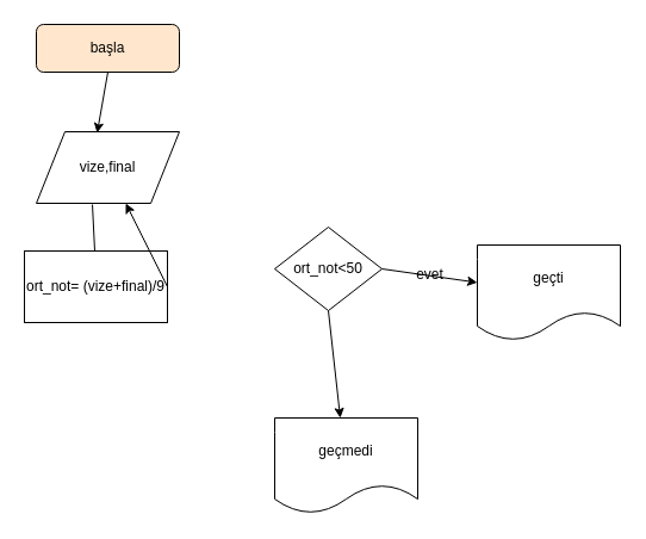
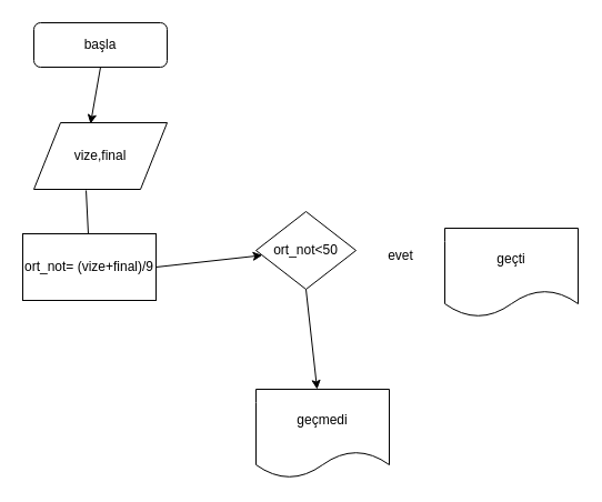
  <mxCell id="0" />
  <mxCell id="1" parent="0" />
  <mxCell id="2" value="&lt;span style=&quot;color: rgba(0 , 0 , 0 , 0) ; font-family: monospace ; font-size: 0px&quot;&gt;%3CmxGraphModel%3E%3Croot%3E%3CmxCell%20id%3D%220%22%2F%3E%3CmxCell%20id%3D%221%22%20parent%3D%220%22%2F%3E%3CmxCell%20id%3D%222%22%20value%3D%22ba%C5%9Fla%22%20style%3D%22rounded%3D1%3BwhiteSpace%3Dwrap%3Bhtml%3D1%3BfontSize%3D12%3Bglass%3D0%3BstrokeWidth%3D1%3Bshadow%3D0%3B%22%20vertex%3D%221%22%20parent%3D%221%22%3E%3CmxGeometry%20x%3D%22160%22%20y%3D%2280%22%20width%3D%22120%22%20height%3D%2240%22%20as%3D%22geometry%22%2F%3E%3C%2FmxCell%3E%3CmxCell%20id%3D%223%22%20value%3D%22x%2Cy%22%20style%3D%22shape%3Dparallelogram%3Bperimeter%3DparallelogramPerimeter%3BwhiteSpace%3Dwrap%3Bhtml%3D1%3B%22%20vertex%3D%221%22%20parent%3D%221%22%3E%3CmxGeometry%20x%3D%22170%22%20y%3D%22170%22%20width%3D%22120%22%20height%3D%2260%22%20as%3D%22geometry%22%2F%3E%3C%2FmxCell%3E%3CmxCell%20id%3D%224%22%20value%3D%22%22%20style%3D%22endArrow%3Dclassic%3Bhtml%3D1%3BexitX%3D0.5%3BexitY%3D1%3BexitDx%3D0%3BexitDy%3D0%3BentryX%3D0.425%3BentryY%3D0.017%3BentryDx%3D0%3BentryDy%3D0%3BentryPerimeter%3D0%3B%22%20edge%3D%221%22%20source%3D%222%22%20target%3D%223%22%20parent%3D%221%22%3E%3CmxGeometry%20width%3D%2250%22%20height%3D%2250%22%20relative%3D%221%22%20as%3D%22geometry%22%3E%3CmxPoint%20x%3D%2290%22%20y%3D%22210%22%20as%3D%22sourcePoint%22%2F%3E%3CmxPoint%20x%3D%22140%22%20y%3D%22160%22%20as%3D%22targetPoint%22%2F%3E%3C%2FmxGeometry%3E%3C%2FmxCell%3E%3C%2Froot%3E%3C%2FmxGraphModel%3Ev&lt;/span&gt;&lt;span style=&quot;color: rgba(0 , 0 , 0 , 0) ; font-family: monospace ; font-size: 0px&quot;&gt;%3CmxGraphModel%3E%3Croot%3E%3CmxCell%20id%3D%220%22%2F%3E%3CmxCell%20id%3D%221%22%20parent%3D%220%22%2F%3E%3CmxCell%20id%3D%222%22%20value%3D%22ba%C5%9Fla%22%20style%3D%22rounded%3D1%3BwhiteSpace%3Dwrap%3Bhtml%3D1%3BfontSize%3D12%3Bglass%3D0%3BstrokeWidth%3D1%3Bshadow%3D0%3B%22%20vertex%3D%221%22%20parent%3D%221%22%3E%3CmxGeometry%20x%3D%22160%22%20y%3D%2280%22%20width%3D%22120%22%20height%3D%2240%22%20as%3D%22geometry%22%2F%3E%3C%2FmxCell%3E%3CmxCell%20id%3D%223%22%20value%3D%22x%2Cy%22%20style%3D%22shape%3Dparallelogram%3Bperimeter%3DparallelogramPerimeter%3BwhiteSpace%3Dwrap%3Bhtml%3D1%3B%22%20vertex%3D%221%22%20parent%3D%221%22%3E%3CmxGeometry%20x%3D%22170%22%20y%3D%22170%22%20width%3D%22120%22%20height%3D%2260%22%20as%3D%22geometry%22%2F%3E%3C%2FmxCell%3E%3CmxCell%20id%3D%224%22%20value%3D%22%22%20style%3D%22endArrow%3Dclassic%3Bhtml%3D1%3BexitX%3D0.5%3BexitY%3D1%3BexitDx%3D0%3BexitDy%3D0%3BentryX%3D0.425%3BentryY%3D0.017%3BentryDx%3D0%3BentryDy%3D0%3BentryPerimeter%3D0%3B%22%20edge%3D%221%22%20source%3D%222%22%20target%3D%223%22%20parent%3D%221%22%3E%3CmxGeometry%20width%3D%2250%22%20height%3D%2250%22%20relative%3D%221%22%20as%3D%22geometry%22%3E%3CmxPoint%20x%3D%2290%22%20y%3D%22210%22%20as%3D%22sourcePoint%22%2F%3E%3CmxPoint%20x%3D%22140%22%20y%3D%22160%22%20as%3D%22targetPoint%22%2F%3E%3C%2FmxGeometry%3E%3C%2FmxCell%3E%3C%2Froot%3E%3C%2FmxGraphModel%3E&lt;/span&gt;&lt;span style=&quot;color: rgba(0 , 0 , 0 , 0) ; font-family: monospace ; font-size: 0px&quot;&gt;%3CmxGraphModel%3E%3Croot%3E%3CmxCell%20id%3D%220%22%2F%3E%3CmxCell%20id%3D%221%22%20parent%3D%220%22%2F%3E%3CmxCell%20id%3D%222%22%20value%3D%22ba%C5%9Fla%22%20style%3D%22rounded%3D1%3BwhiteSpace%3Dwrap%3Bhtml%3D1%3BfontSize%3D12%3Bglass%3D0%3BstrokeWidth%3D1%3Bshadow%3D0%3B%22%20vertex%3D%221%22%20parent%3D%221%22%3E%3CmxGeometry%20x%3D%22160%22%20y%3D%2280%22%20width%3D%22120%22%20height%3D%2240%22%20as%3D%22geometry%22%2F%3E%3C%2FmxCell%3E%3CmxCell%20id%3D%223%22%20value%3D%22x%2Cy%22%20style%3D%22shape%3Dparallelogram%3Bperimeter%3DparallelogramPerimeter%3BwhiteSpace%3Dwrap%3Bhtml%3D1%3B%22%20vertex%3D%221%22%20parent%3D%221%22%3E%3CmxGeometry%20x%3D%22170%22%20y%3D%22170%22%20width%3D%22120%22%20height%3D%2260%22%20as%3D%22geometry%22%2F%3E%3C%2FmxCell%3E%3CmxCell%20id%3D%224%22%20value%3D%22%22%20style%3D%22endArrow%3Dclassic%3Bhtml%3D1%3BexitX%3D0.5%3BexitY%3D1%3BexitDx%3D0%3BexitDy%3D0%3BentryX%3D0.425%3BentryY%3D0.017%3BentryDx%3D0%3BentryDy%3D0%3BentryPerimeter%3D0%3B%22%20edge%3D%221%22%20source%3D%222%22%20target%3D%223%22%20parent%3D%221%22%3E%3CmxGeometry%20width%3D%2250%22%20height%3D%2250%22%20relative%3D%221%22%20as%3D%22geometry%22%3E%3CmxPoint%20x%3D%2290%22%20y%3D%22210%22%20as%3D%22sourcePoint%22%2F%3E%3CmxPoint%20x%3D%22140%22%20y%3D%22160%22%20as%3D%22targetPoint%22%2F%3E%3C%2FmxGeometry%3E%3C%2FmxCell%3E%3C%2Froot%3E%3C%2FmxGraphModel%3E&lt;/span&gt;&lt;span style=&quot;color: rgba(0 , 0 , 0 , 0) ; font-family: monospace ; font-size: 0px&quot;&gt;%3CmxGraphModel%3E%3Croot%3E%3CmxCell%20id%3D%220%22%2F%3E%3CmxCell%20id%3D%221%22%20parent%3D%220%22%2F%3E%3CmxCell%20id%3D%222%22%20value%3D%22ba%C5%9Fla%22%20style%3D%22rounded%3D1%3BwhiteSpace%3Dwrap%3Bhtml%3D1%3BfontSize%3D12%3Bglass%3D0%3BstrokeWidth%3D1%3Bshadow%3D0%3B%22%20vertex%3D%221%22%20parent%3D%221%22%3E%3CmxGeometry%20x%3D%22160%22%20y%3D%2280%22%20width%3D%22120%22%20height%3D%2240%22%20as%3D%22geometry%22%2F%3E%3C%2FmxCell%3E%3CmxCell%20id%3D%223%22%20value%3D%22x%2Cy%22%20style%3D%22shape%3Dparallelogram%3Bperimeter%3DparallelogramPerimeter%3BwhiteSpace%3Dwrap%3Bhtml%3D1%3B%22%20vertex%3D%221%22%20parent%3D%221%22%3E%3CmxGeometry%20x%3D%22170%22%20y%3D%22170%22%20width%3D%22120%22%20height%3D%2260%22%20as%3D%22geometry%22%2F%3E%3C%2FmxCell%3E%3CmxCell%20id%3D%224%22%20value%3D%22%22%20style%3D%22endArrow%3Dclassic%3Bhtml%3D1%3BexitX%3D0.5%3BexitY%3D1%3BexitDx%3D0%3BexitDy%3D0%3BentryX%3D0.425%3BentryY%3D0.017%3BentryDx%3D0%3BentryDy%3D0%3BentryPerimeter%3D0%3B%22%20edge%3D%221%22%20source%3D%222%22%20target%3D%223%22%20parent%3D%221%22%3E%3CmxGeometry%20width%3D%2250%22%20height%3D%2250%22%20relative%3D%221%22%20as%3D%22geometry%22%3E%3CmxPoint%20x%3D%2290%22%20y%3D%22210%22%20as%3D%22sourcePoint%22%2F%3E%3CmxPoint%20x%3D%22140%22%20y%3D%22160%22%20as%3D%22targetPoint%22%2F%3E%3C%2FmxGeometry%3E%3C%2FmxCell%3E%3C%2Froot%3E%3C%2FmxGraphModel%3E&lt;/span&gt;" style="text;html=1;align=center;verticalAlign=middle;resizable=0;points=[];autosize=1;" vertex="1" parent="1"><mxGeometry x="137" y="140" width="20" height="20" as="geometry" /></mxCell>
- <mxCell id="3" value="başla" style="rounded=1;whiteSpace=wrap;html=1;fontSize=12;glass=0;strokeWidth=1;shadow=0;fillColor=#ffe6cc;" vertex="1" parent="1"><mxGeometry x="30" y="20" width="120" height="40" as="geometry" /></mxCell>
+ <mxCell id="3" value="başla" style="rounded=1;whiteSpace=wrap;html=1;fontSize=12;glass=0;strokeWidth=1;shadow=0;" vertex="1" parent="1"><mxGeometry x="30" y="20" width="120" height="40" as="geometry" /></mxCell>
  <mxCell id="4" value="vize,final" style="shape=parallelogram;perimeter=parallelogramPerimeter;whiteSpace=wrap;html=1;" vertex="1" parent="1"><mxGeometry x="30" y="110" width="120" height="60" as="geometry" /></mxCell>
  <mxCell id="5" value="" style="endArrow=classic;html=1;exitX=0.5;exitY=1;exitDx=0;exitDy=0;entryX=0.425;entryY=0.017;entryDx=0;entryDy=0;entryPerimeter=0;" edge="1" parent="1" source="3" target="4"><mxGeometry width="50" height="50" relative="1" as="geometry"><mxPoint x="-60" y="-430" as="sourcePoint" /><mxPoint x="-10" y="-480" as="targetPoint" /></mxGeometry></mxCell>
  <mxCell id="6" value="" style="endArrow=classic;html=1;exitX=0.392;exitY=1.017;exitDx=0;exitDy=0;exitPerimeter=0;" edge="1" parent="1" source="4"><mxGeometry width="50" height="50" relative="1" as="geometry"><mxPoint x="30" y="40" as="sourcePoint" /><mxPoint x="80" y="230" as="targetPoint" /></mxGeometry></mxCell>
  <mxCell id="7" value="ort_not= (vize+final)/9" style="rounded=0;whiteSpace=wrap;html=1;" vertex="1" parent="1"><mxGeometry x="20" y="210" width="120" height="60" as="geometry" /></mxCell>
  <mxCell id="8" value="ort_not&amp;lt;50" style="rhombus;whiteSpace=wrap;html=1;" vertex="1" parent="1"><mxGeometry x="230" y="190" width="90" height="70" as="geometry" /></mxCell>
- <mxCell id="9" value="" style="endArrow=classic;html=1;exitX=1;exitY=0.5;exitDx=0;exitDy=0;" edge="1" parent="1" source="7" target="4"><mxGeometry width="50" height="50" relative="1" as="geometry"><mxPoint x="30" y="210" as="sourcePoint" /><mxPoint x="80" y="160" as="targetPoint" /></mxGeometry></mxCell>
+ <mxCell id="9" value="" style="endArrow=classic;html=1;exitX=1;exitY=0.5;exitDx=0;exitDy=0;" edge="1" parent="1" source="7" target="8"><mxGeometry width="50" height="50" relative="1" as="geometry"><mxPoint x="30" y="210" as="sourcePoint" /><mxPoint x="80" y="160" as="targetPoint" /></mxGeometry></mxCell>
  <mxCell id="10" value="geçti" style="shape=document;whiteSpace=wrap;html=1;boundedLbl=1;" vertex="1" parent="1"><mxGeometry x="400" y="205" width="120" height="80" as="geometry" /></mxCell>
  <mxCell id="11" value="" style="endArrow=classic;html=1;exitX=0.5;exitY=1;exitDx=0;exitDy=0;" edge="1" parent="1" source="8"><mxGeometry width="50" height="50" relative="1" as="geometry"><mxPoint x="30" y="210" as="sourcePoint" /><mxPoint x="285" y="350" as="targetPoint" /></mxGeometry></mxCell>
- <mxCell id="12" value="" style="endArrow=classic;html=1;exitX=1;exitY=0.5;exitDx=0;exitDy=0;" edge="1" parent="1" source="8" target="10"><mxGeometry width="50" height="50" relative="1" as="geometry"><mxPoint x="30" y="210" as="sourcePoint" /><mxPoint x="80" y="160" as="targetPoint" /></mxGeometry></mxCell>
  <mxCell id="13" value="evet&lt;br&gt;" style="text;html=1;align=center;verticalAlign=middle;resizable=0;points=[];autosize=1;" vertex="1" parent="1"><mxGeometry x="340" y="220" width="40" height="20" as="geometry" /></mxCell>
  <mxCell id="14" value="geçmedi" style="shape=document;whiteSpace=wrap;html=1;boundedLbl=1;" vertex="1" parent="1"><mxGeometry x="230" y="350" width="120" height="80" as="geometry" /></mxCell>
